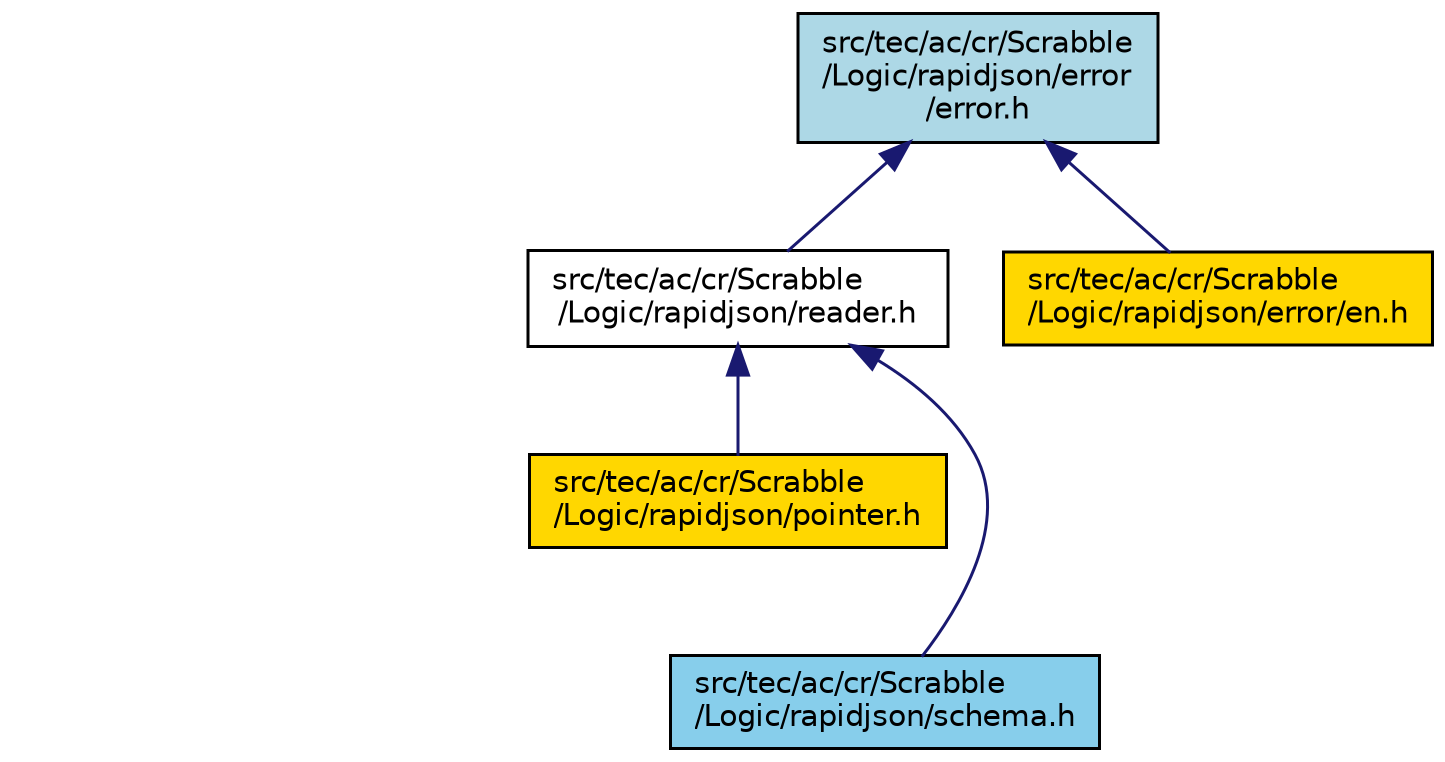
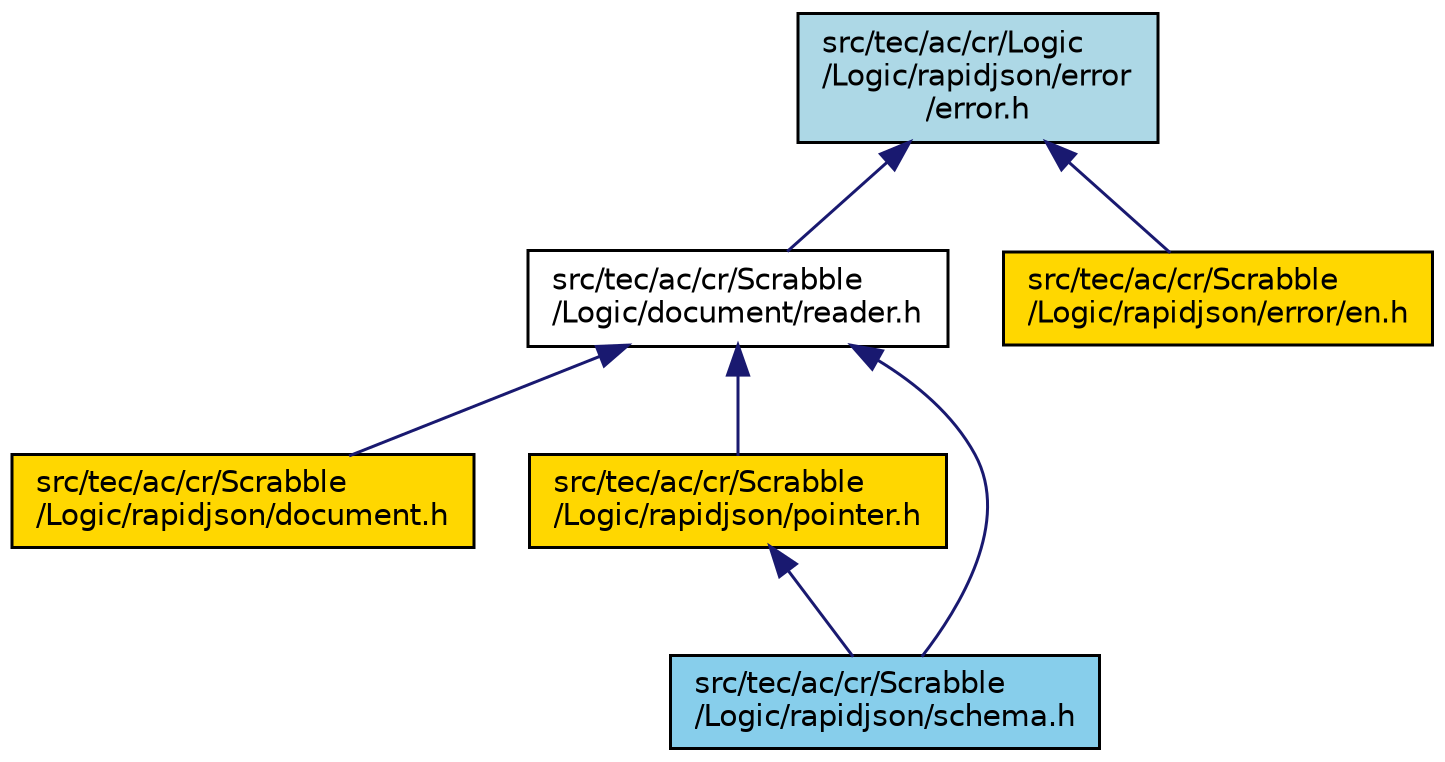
  digraph {
    node [color=black fillcolor=gold fontname=Helvetica fontsize=10 shape=record style=filled]
    edge [color=midnightblue dir=back fontname=Helvetica fontsize=10 labelfontname=Helvetica labelfontsize=10 style=solid]
-   n1 [fillcolor=lightblue fontcolor=black height=0.2 label="src/tec/ac/cr/Scrabble\l/Logic/rapidjson/error\l/error.h" width=0.4]
-   n2 [fillcolor=white height=0.2 label="src/tec/ac/cr/Scrabble\l/Logic/rapidjson/reader.h" width=0.4]
+   n1 [fillcolor=lightblue fontcolor=black height=0.2 label="src/tec/ac/cr/Logic\l/Logic/rapidjson/error\l/error.h" width=0.4]
+   n2 [fillcolor=white height=0.2 label="src/tec/ac/cr/Scrabble\l/Logic/document/reader.h" width=0.4]
    n3 [height=0.2 label="src/tec/ac/cr/Scrabble\l/Logic/rapidjson/error/en.h" width=0.4]
+   n4 [height=0.2 label="src/tec/ac/cr/Scrabble\l/Logic/rapidjson/document.h" width=0.4]
    n5 [height=0.2 label="src/tec/ac/cr/Scrabble\l/Logic/rapidjson/pointer.h" width=0.4]
    n6 [fillcolor=skyblue height=0.2 label="src/tec/ac/cr/Scrabble\l/Logic/rapidjson/schema.h" width=0.4]
    n1 -> n2
    n1 -> n3
+   n2 -> n4
    n2 -> n5
    n2 -> n6
+   n5 -> n6
  }
